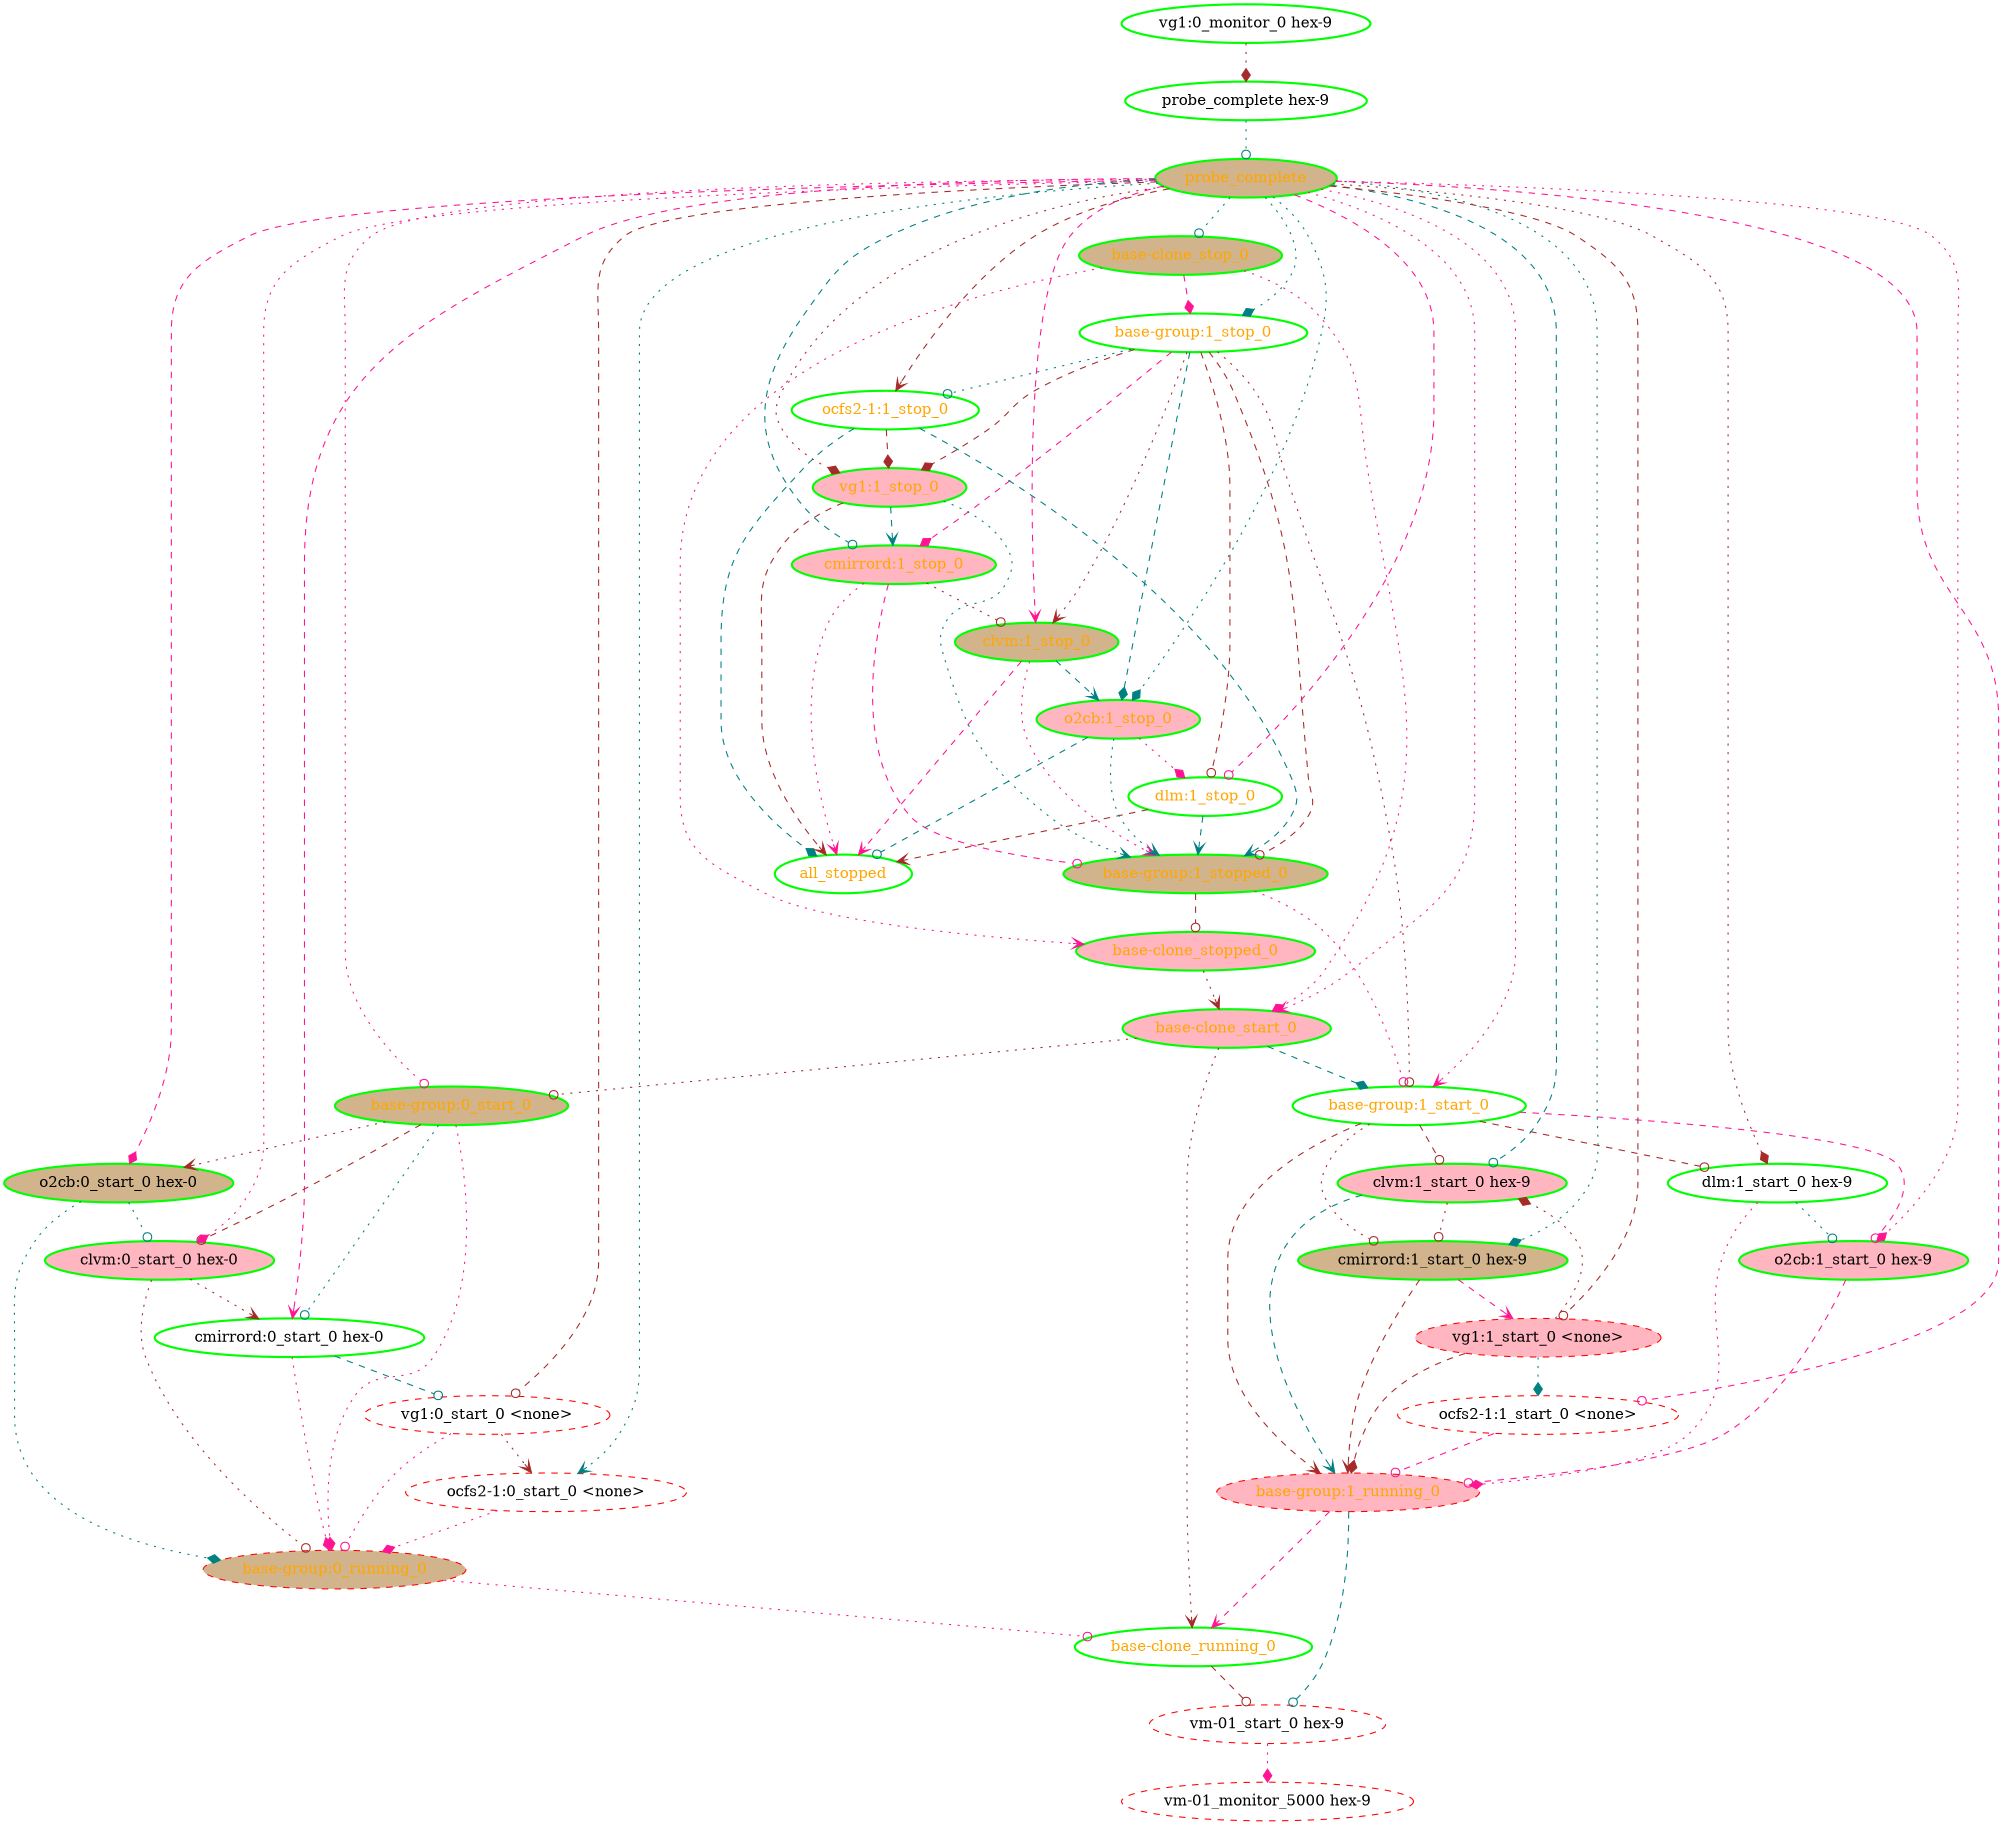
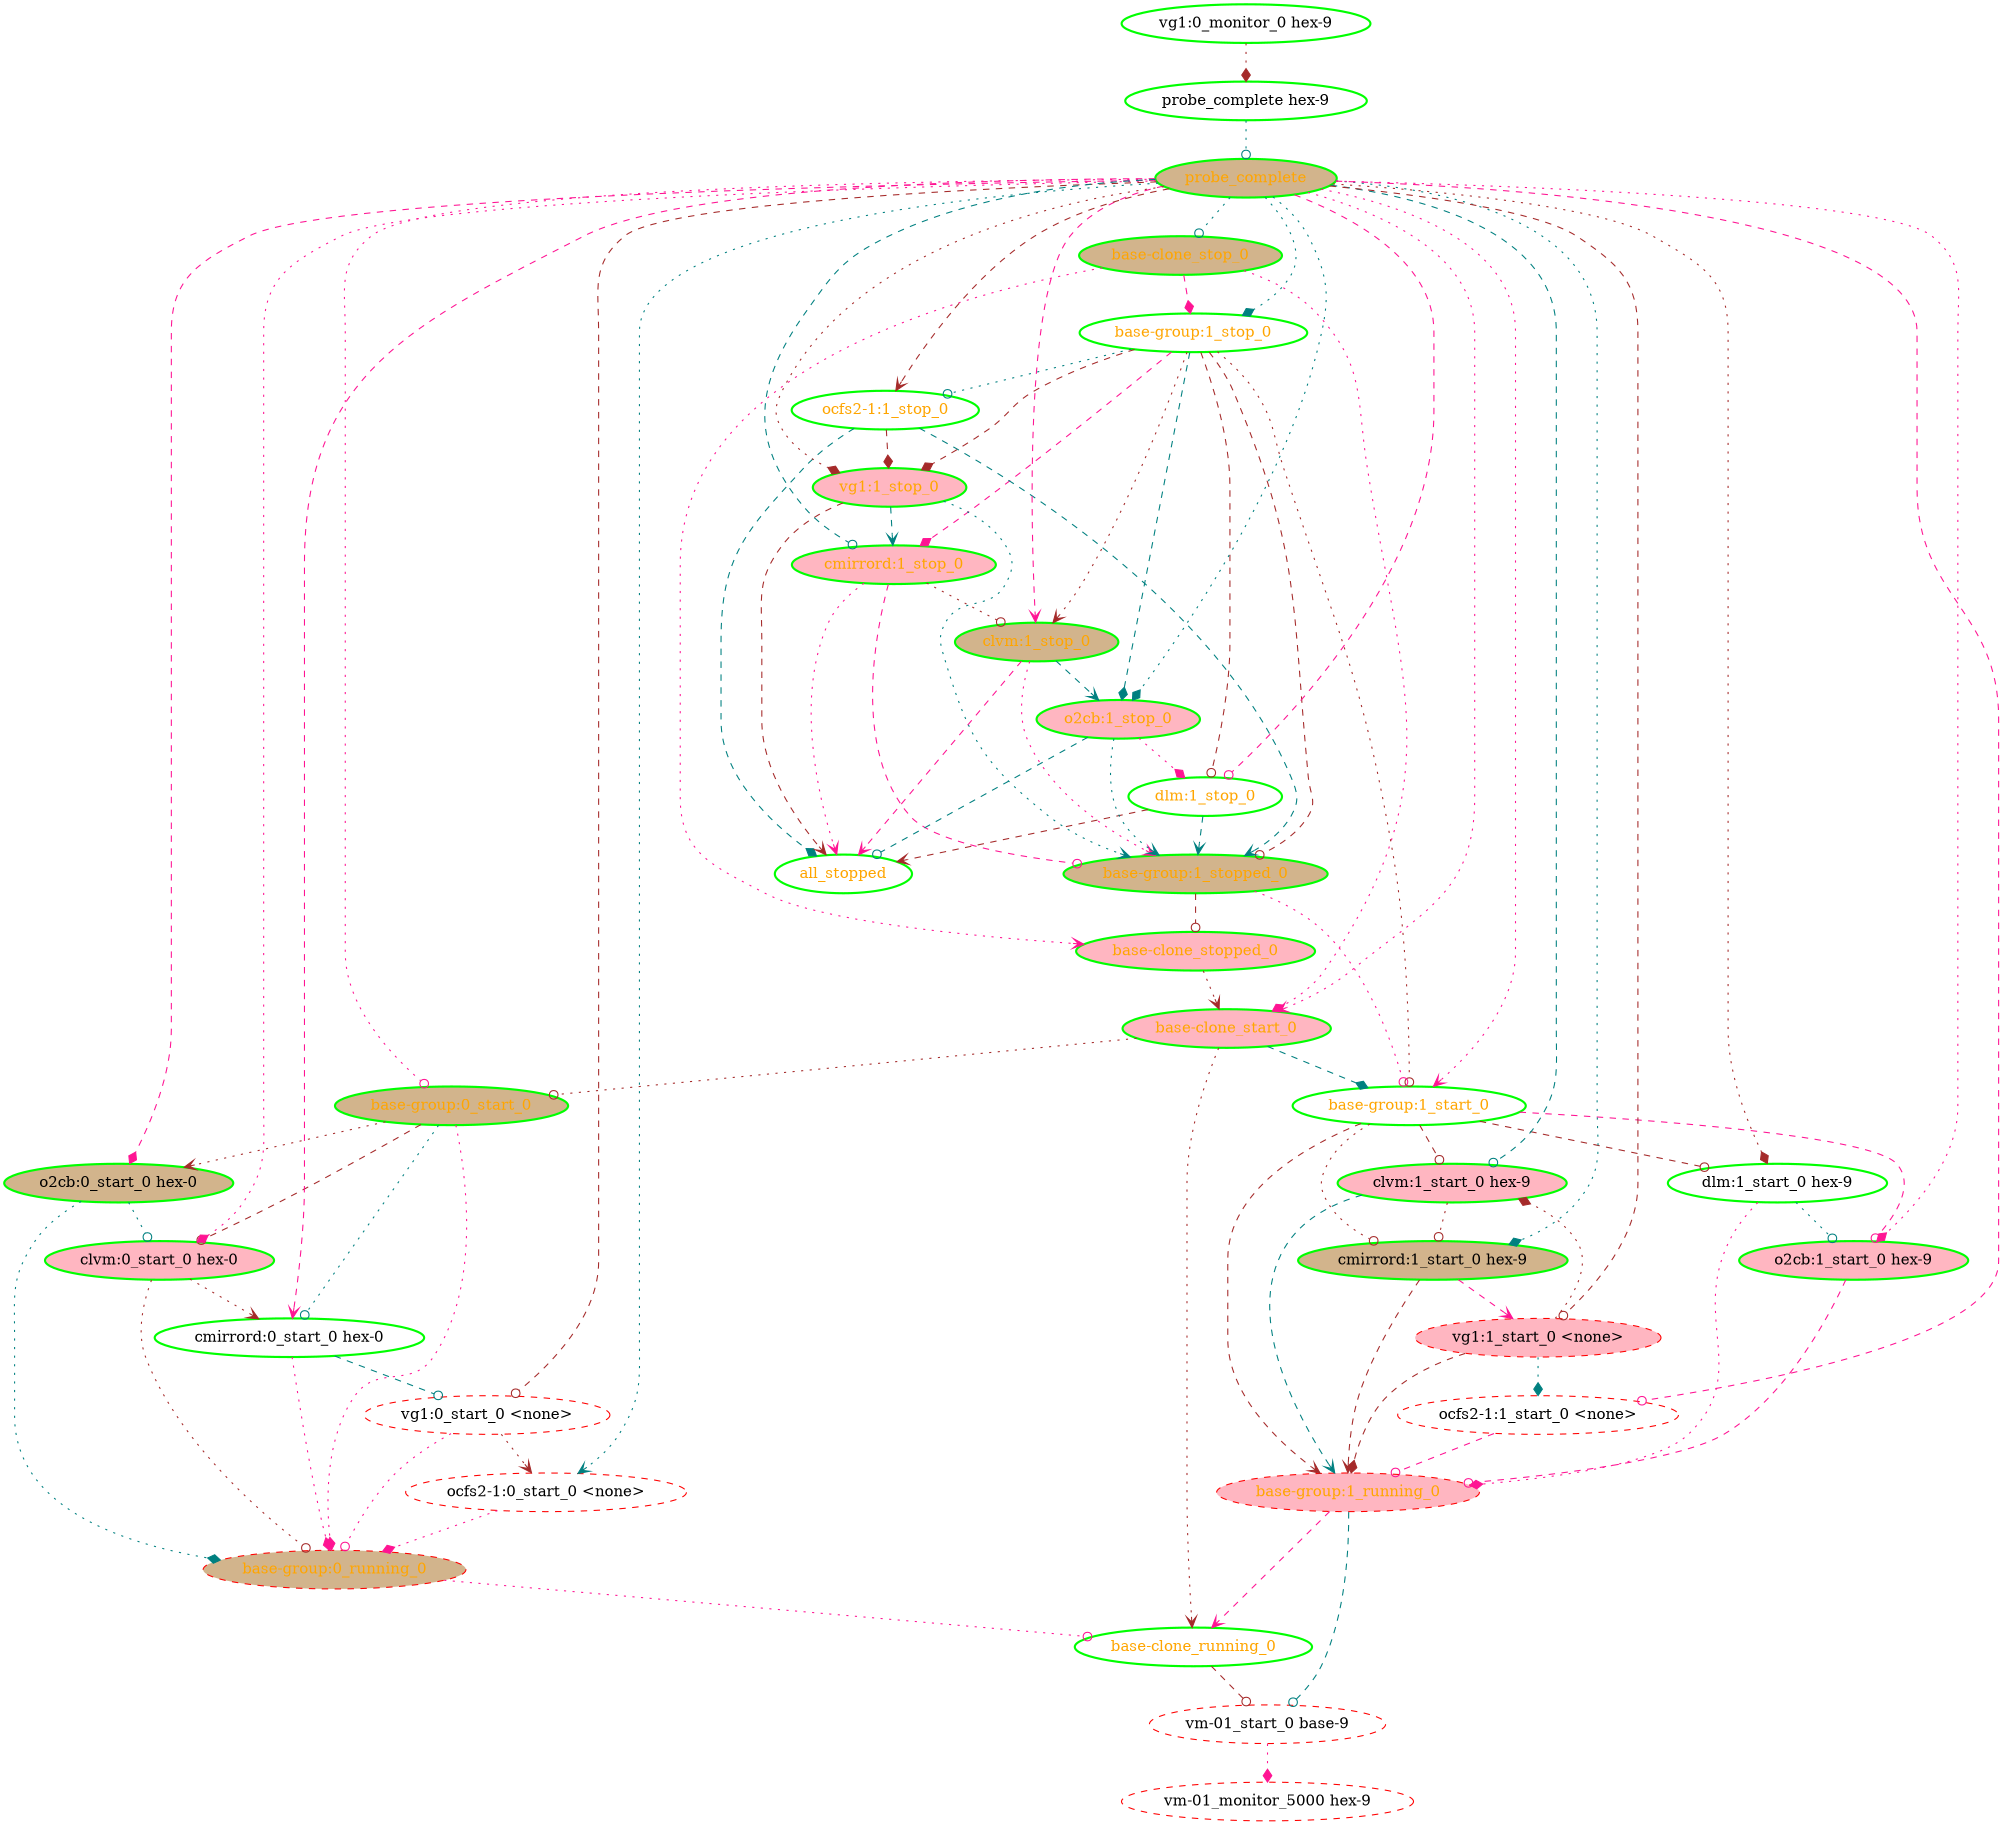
  digraph {
    node [color=green fillcolor=white fontcolor=orange style="bold,filled"]
    edge [arrowhead=odot color=brown style=dotted]
-   "vm-01_start_0 hex-9" [color=red fontcolor=black style="dashed,filled"]
+   "vm-01_start_0 hex-9" [color=red fontcolor=black style="dashed,filled" label="vm-01_start_0 base-9"]
    "base-clone_running_0"
    "vm-01_monitor_5000 hex-9" [color=red fontcolor=black style="dashed,filled"]
    "base-clone_start_0" [fillcolor=lightpink]
    "base-group:0_start_0" [fillcolor=tan]
    "base-group:1_start_0"
    "base-group:0_running_0" [color=red fillcolor=tan style="dashed,filled"]
    "clvm:0_start_0 hex-0" [fillcolor=lightpink fontcolor=black]
    "cmirrord:0_start_0 hex-0" [fontcolor=black]
    "o2cb:0_start_0 hex-0" [fillcolor=tan fontcolor=black]
    "base-group:1_running_0" [color=red fillcolor=lightpink style="dashed,filled"]
    "clvm:1_start_0 hex-9" [fillcolor=lightpink fontcolor=black]
    "cmirrord:1_start_0 hex-9" [fillcolor=tan fontcolor=black]
    "dlm:1_start_0 hex-9" [fontcolor=black]
    "o2cb:1_start_0 hex-9" [fillcolor=lightpink fontcolor=black]
    "vg1:0_start_0 <none>" [color=red fontcolor=black style="dashed,filled"]
    "vg1:1_start_0 <none>" [color=red fillcolor=lightpink fontcolor=black style="dashed,filled"]
    "base-clone_stop_0" [fillcolor=tan]
    "base-clone_stopped_0" [fillcolor=lightpink]
    "base-group:1_stop_0"
    "base-group:1_stopped_0" [fillcolor=tan]
    "clvm:1_stop_0" [fillcolor=tan]
    "cmirrord:1_stop_0" [fillcolor=lightpink]
    "dlm:1_stop_0"
    "o2cb:1_stop_0" [fillcolor=lightpink]
    "ocfs2-1:1_stop_0"
    "vg1:1_stop_0" [fillcolor=lightpink]
    all_stopped
    "ocfs2-1:0_start_0 <none>" [color=red fontcolor=black style="dashed,filled"]
    "ocfs2-1:1_start_0 <none>" [color=red fontcolor=black style="dashed,filled"]
    "probe_complete hex-9" [fontcolor=black]
    probe_complete [fillcolor=tan]
    "vg1:0_monitor_0 hex-9" [fontcolor=black]
    "vm-01_start_0 hex-9" -> "vm-01_monitor_5000 hex-9" [arrowhead=diamond color=deeppink]
    "base-clone_running_0" -> "vm-01_start_0 hex-9" [style=dashed]
    "base-clone_start_0" -> "base-clone_running_0" [arrowhead=vee]
    "base-clone_start_0" -> "base-group:0_start_0"
    "base-clone_start_0" -> "base-group:1_start_0" [arrowhead=diamond color=teal style=dashed]
    "base-group:0_start_0" -> "base-group:0_running_0" [arrowhead=diamond color=deeppink]
    "base-group:0_start_0" -> "clvm:0_start_0 hex-0" [style=dashed]
    "base-group:0_start_0" -> "cmirrord:0_start_0 hex-0" [color=teal]
    "base-group:0_start_0" -> "o2cb:0_start_0 hex-0" [arrowhead=vee]
    "base-group:1_start_0" -> "base-group:1_running_0" [arrowhead=vee style=dashed]
    "base-group:1_start_0" -> "clvm:1_start_0 hex-9" [style=dashed]
    "base-group:1_start_0" -> "cmirrord:1_start_0 hex-9"
    "base-group:1_start_0" -> "dlm:1_start_0 hex-9" [style=dashed]
    "base-group:1_start_0" -> "o2cb:1_start_0 hex-9" [color=deeppink style=dashed]
    "base-group:0_running_0" -> "base-clone_running_0" [color=deeppink]
    "clvm:0_start_0 hex-0" -> "base-group:0_running_0"
    "clvm:0_start_0 hex-0" -> "cmirrord:0_start_0 hex-0" [arrowhead=vee]
    "cmirrord:0_start_0 hex-0" -> "base-group:0_running_0" [arrowhead=diamond color=deeppink]
    "cmirrord:0_start_0 hex-0" -> "vg1:0_start_0 <none>" [color=teal style=dashed]
    "o2cb:0_start_0 hex-0" -> "base-group:0_running_0" [arrowhead=diamond color=teal]
    "o2cb:0_start_0 hex-0" -> "clvm:0_start_0 hex-0" [color=teal]
    "base-group:1_running_0" -> "vm-01_start_0 hex-9" [color=teal style=dashed]
    "base-group:1_running_0" -> "base-clone_running_0" [arrowhead=vee color=deeppink style=dashed]
    "clvm:1_start_0 hex-9" -> "base-group:1_running_0" [arrowhead=vee color=teal style=dashed]
    "clvm:1_start_0 hex-9" -> "cmirrord:1_start_0 hex-9"
    "cmirrord:1_start_0 hex-9" -> "base-group:1_running_0" [arrowhead=vee style=dashed]
    "cmirrord:1_start_0 hex-9" -> "vg1:1_start_0 <none>" [arrowhead=vee color=deeppink style=dashed]
    "dlm:1_start_0 hex-9" -> "base-group:1_running_0" [arrowhead=diamond color=deeppink]
    "dlm:1_start_0 hex-9" -> "o2cb:1_start_0 hex-9" [color=teal]
    "o2cb:1_start_0 hex-9" -> "base-group:1_running_0" [color=deeppink style=dashed]
    "vg1:0_start_0 <none>" -> "base-group:0_running_0" [color=deeppink]
    "vg1:0_start_0 <none>" -> "ocfs2-1:0_start_0 <none>" [arrowhead=vee]
    "vg1:1_start_0 <none>" -> "base-group:1_running_0" [arrowhead=diamond style=dashed]
    "vg1:1_start_0 <none>" -> "clvm:1_start_0 hex-9" [arrowhead=diamond]
    "vg1:1_start_0 <none>" -> "ocfs2-1:1_start_0 <none>" [arrowhead=diamond color=teal]
    "base-clone_stop_0" -> "base-clone_start_0" [arrowhead=diamond color=deeppink]
    "base-clone_stop_0" -> "base-clone_stopped_0" [arrowhead=vee color=deeppink]
    "base-clone_stop_0" -> "base-group:1_stop_0" [arrowhead=diamond color=deeppink style=dashed]
    "base-clone_stopped_0" -> "base-clone_start_0" [arrowhead=vee]
    "base-group:1_stop_0" -> "base-group:1_start_0"
    "base-group:1_stop_0" -> "base-group:1_stopped_0" [style=dashed]
    "base-group:1_stop_0" -> "clvm:1_stop_0" [arrowhead=vee]
    "base-group:1_stop_0" -> "cmirrord:1_stop_0" [arrowhead=diamond color=deeppink style=dashed]
    "base-group:1_stop_0" -> "dlm:1_stop_0" [style=dashed]
    "base-group:1_stop_0" -> "o2cb:1_stop_0" [arrowhead=diamond color=teal style=dashed]
    "base-group:1_stop_0" -> "ocfs2-1:1_stop_0" [color=teal]
    "base-group:1_stop_0" -> "vg1:1_stop_0" [arrowhead=diamond style=dashed]
    "base-group:1_stopped_0" -> "base-group:1_start_0" [color=deeppink]
    "base-group:1_stopped_0" -> "base-clone_stopped_0" [style=dashed]
    "clvm:1_stop_0" -> "base-group:1_stopped_0" [arrowhead=vee color=deeppink]
    "clvm:1_stop_0" -> "o2cb:1_stop_0" [arrowhead=vee color=teal style=dashed]
    "clvm:1_stop_0" -> all_stopped [arrowhead=vee color=deeppink style=dashed]
    "cmirrord:1_stop_0" -> "base-group:1_stopped_0" [color=deeppink style=dashed]
    "cmirrord:1_stop_0" -> "clvm:1_stop_0"
    "cmirrord:1_stop_0" -> all_stopped [arrowhead=vee color=deeppink]
    "dlm:1_stop_0" -> "base-group:1_stopped_0" [arrowhead=vee color=teal style=dashed]
    "dlm:1_stop_0" -> all_stopped [arrowhead=vee style=dashed]
    "o2cb:1_stop_0" -> "base-group:1_stopped_0" [arrowhead=vee color=teal]
    "o2cb:1_stop_0" -> "dlm:1_stop_0" [arrowhead=diamond color=deeppink]
    "o2cb:1_stop_0" -> all_stopped [color=teal style=dashed]
    "ocfs2-1:1_stop_0" -> "base-group:1_stopped_0" [arrowhead=vee color=teal style=dashed]
    "ocfs2-1:1_stop_0" -> "vg1:1_stop_0" [arrowhead=diamond style=dashed]
    "ocfs2-1:1_stop_0" -> all_stopped [arrowhead=diamond color=teal style=dashed]
    "vg1:1_stop_0" -> "base-group:1_stopped_0" [arrowhead=vee color=teal]
    "vg1:1_stop_0" -> "cmirrord:1_stop_0" [arrowhead=vee color=teal style=dashed]
    "vg1:1_stop_0" -> all_stopped [arrowhead=vee style=dashed]
    "ocfs2-1:0_start_0 <none>" -> "base-group:0_running_0" [arrowhead=diamond color=deeppink]
    "ocfs2-1:1_start_0 <none>" -> "base-group:1_running_0" [color=deeppink style=dashed]
    "probe_complete hex-9" -> probe_complete [color=teal]
    probe_complete -> "base-clone_start_0" [arrowhead=vee color=deeppink]
    probe_complete -> "base-group:0_start_0" [color=deeppink]
    probe_complete -> "base-group:1_start_0" [arrowhead=vee color=deeppink]
    probe_complete -> "clvm:0_start_0 hex-0" [arrowhead=diamond color=deeppink]
    probe_complete -> "cmirrord:0_start_0 hex-0" [arrowhead=vee color=deeppink style=dashed]
    probe_complete -> "o2cb:0_start_0 hex-0" [arrowhead=diamond color=deeppink style=dashed]
    probe_complete -> "clvm:1_start_0 hex-9" [color=teal style=dashed]
    probe_complete -> "cmirrord:1_start_0 hex-9" [arrowhead=diamond color=teal]
    probe_complete -> "dlm:1_start_0 hex-9" [arrowhead=diamond]
    probe_complete -> "o2cb:1_start_0 hex-9" [arrowhead=diamond color=deeppink]
    probe_complete -> "vg1:0_start_0 <none>" [style=dashed]
    probe_complete -> "vg1:1_start_0 <none>" [style=dashed]
    probe_complete -> "base-clone_stop_0" [color=teal]
    probe_complete -> "base-group:1_stop_0" [arrowhead=diamond color=teal]
    probe_complete -> "clvm:1_stop_0" [arrowhead=vee color=deeppink style=dashed]
    probe_complete -> "cmirrord:1_stop_0" [color=teal style=dashed]
    probe_complete -> "dlm:1_stop_0" [color=deeppink style=dashed]
    probe_complete -> "o2cb:1_stop_0" [arrowhead=diamond color=teal]
    probe_complete -> "ocfs2-1:1_stop_0" [arrowhead=vee style=dashed]
    probe_complete -> "vg1:1_stop_0" [arrowhead=diamond]
    probe_complete -> "ocfs2-1:0_start_0 <none>" [arrowhead=vee color=teal]
    probe_complete -> "ocfs2-1:1_start_0 <none>" [color=deeppink style=dashed]
    "vg1:0_monitor_0 hex-9" -> "probe_complete hex-9" [arrowhead=diamond]
  }
